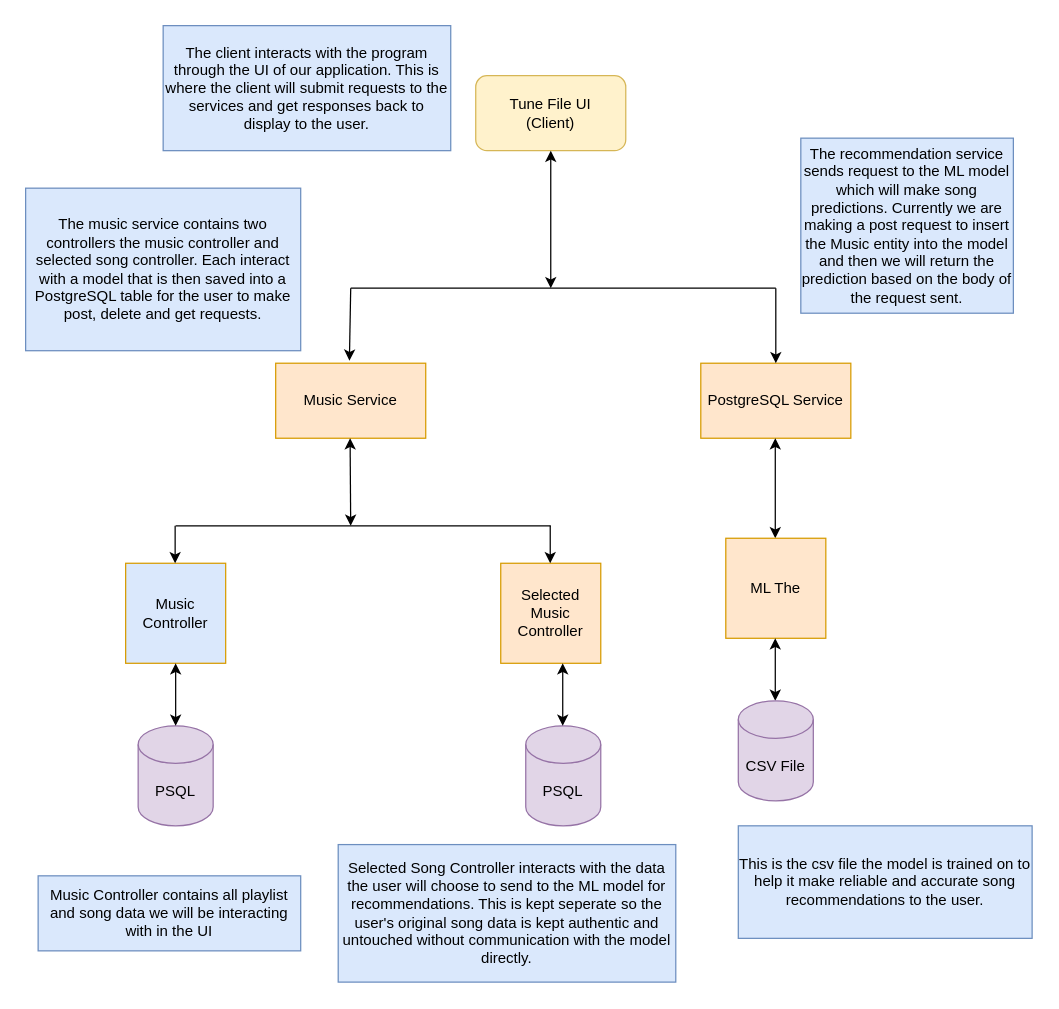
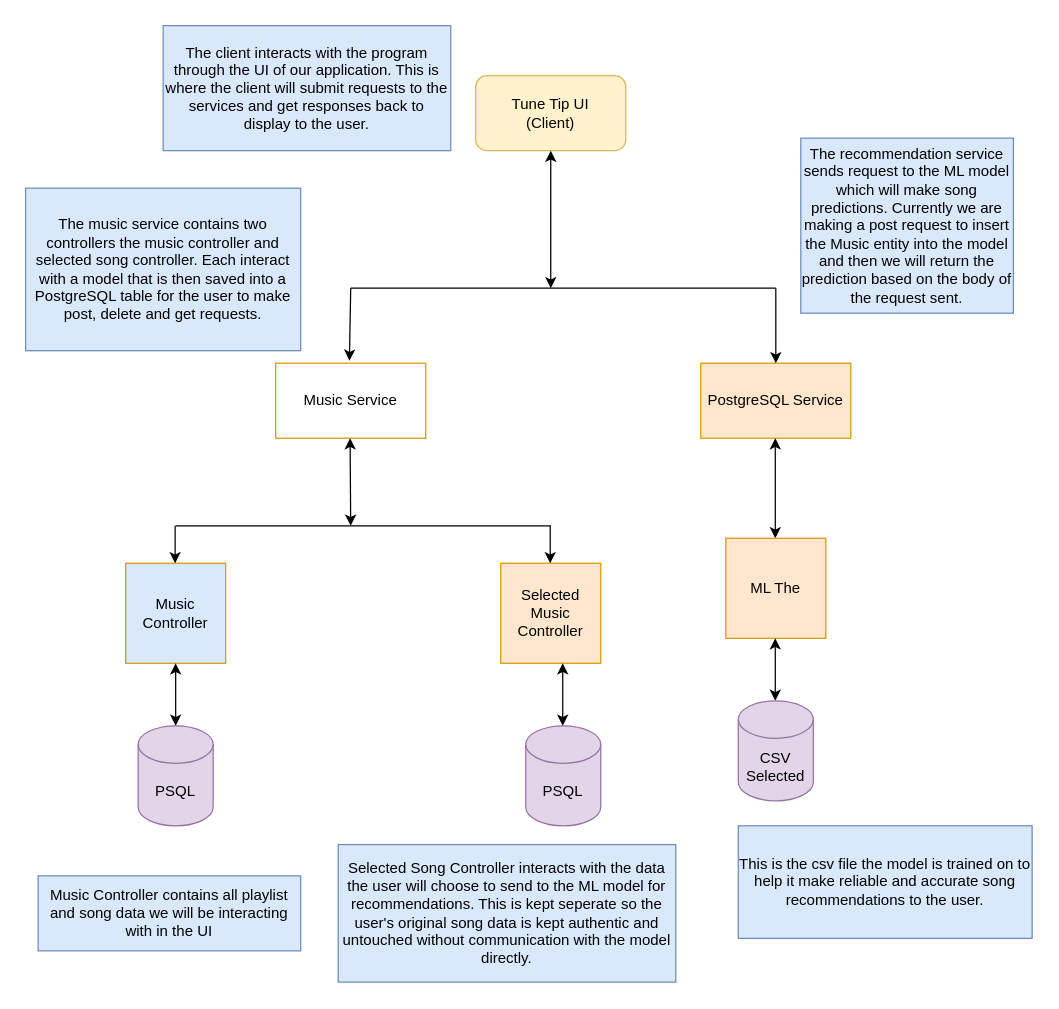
  <mxCell id="0" />
  <mxCell id="1" parent="0" />
- <mxCell id="2" value="Tune File UI&lt;br&gt;(Client)" style="rounded=1;whiteSpace=wrap;html=1;fillColor=#fff2cc;strokeColor=#d6b656;" vertex="1" parent="1"><mxGeometry x="380" y="60" width="120" height="60" as="geometry" /></mxCell>
+ <mxCell id="2" value="Tune Tip UI&lt;br&gt;(Client)" style="rounded=1;whiteSpace=wrap;html=1;fillColor=#fff2cc;strokeColor=#d6b656;" vertex="1" parent="1"><mxGeometry x="380" y="60" width="120" height="60" as="geometry" /></mxCell>
  <mxCell id="3" value="PostgreSQL Service" style="rounded=0;whiteSpace=wrap;html=1;fillColor=#ffe6cc;strokeColor=#d79b00;" vertex="1" parent="1"><mxGeometry x="560" y="290" width="120" height="60" as="geometry" /></mxCell>
  <mxCell id="4" value="" style="endArrow=classic;startArrow=classic;html=1;" edge="1" parent="1"><mxGeometry width="50" height="50" relative="1" as="geometry"><mxPoint x="440" y="230" as="sourcePoint" /><mxPoint x="440" y="120" as="targetPoint" /></mxGeometry></mxCell>
  <mxCell id="5" value="" style="endArrow=none;html=1;" edge="1" parent="1"><mxGeometry width="50" height="50" relative="1" as="geometry"><mxPoint x="280" y="230" as="sourcePoint" /><mxPoint x="620" y="230" as="targetPoint" /></mxGeometry></mxCell>
  <mxCell id="6" value="" style="endArrow=classic;html=1;entryX=0.408;entryY=-0.033;entryDx=0;entryDy=0;entryPerimeter=0;" edge="1" parent="1"><mxGeometry width="50" height="50" relative="1" as="geometry"><mxPoint x="280" y="230" as="sourcePoint" /><mxPoint x="278.96" y="288.02" as="targetPoint" /></mxGeometry></mxCell>
- <mxCell id="7" value="Music Service" style="rounded=0;whiteSpace=wrap;html=1;fillColor=#ffe6cc;strokeColor=#d79b00;" vertex="1" parent="1"><mxGeometry x="220" y="290" width="120" height="60" as="geometry" /></mxCell>
+ <mxCell id="7" value="Music Service" style="rounded=0;whiteSpace=wrap;html=1;fillColor=#ffffff;strokeColor=#d79b00;" vertex="1" parent="1"><mxGeometry x="220" y="290" width="120" height="60" as="geometry" /></mxCell>
  <mxCell id="8" value="" style="endArrow=classic;html=1;" edge="1" parent="1"><mxGeometry width="50" height="50" relative="1" as="geometry"><mxPoint x="620" y="230" as="sourcePoint" /><mxPoint x="620" y="290" as="targetPoint" /></mxGeometry></mxCell>
  <mxCell id="9" value="" style="endArrow=classic;startArrow=classic;html=1;" edge="1" parent="1"><mxGeometry width="50" height="50" relative="1" as="geometry"><mxPoint x="280" y="420" as="sourcePoint" /><mxPoint x="279.5" y="350" as="targetPoint" /></mxGeometry></mxCell>
  <mxCell id="10" value="Music Controller" style="whiteSpace=wrap;html=1;aspect=fixed;fillColor=#dae8fc;strokeColor=#d79b00;" vertex="1" parent="1"><mxGeometry x="100" y="450" width="80" height="80" as="geometry" /></mxCell>
  <mxCell id="11" value="Selected Music Controller" style="whiteSpace=wrap;html=1;aspect=fixed;fillColor=#ffe6cc;strokeColor=#d79b00;" vertex="1" parent="1"><mxGeometry x="400" y="450" width="80" height="80" as="geometry" /></mxCell>
  <mxCell id="12" value="" style="endArrow=none;html=1;" edge="1" parent="1"><mxGeometry width="50" height="50" relative="1" as="geometry"><mxPoint x="140" y="420" as="sourcePoint" /><mxPoint x="440" y="420" as="targetPoint" /></mxGeometry></mxCell>
  <mxCell id="13" value="" style="endArrow=classic;html=1;" edge="1" parent="1"><mxGeometry width="50" height="50" relative="1" as="geometry"><mxPoint x="439.58" y="420" as="sourcePoint" /><mxPoint x="439.58" y="450" as="targetPoint" /></mxGeometry></mxCell>
  <mxCell id="14" value="" style="endArrow=classic;html=1;" edge="1" parent="1"><mxGeometry width="50" height="50" relative="1" as="geometry"><mxPoint x="139.58" y="420" as="sourcePoint" /><mxPoint x="139.58" y="450" as="targetPoint" /></mxGeometry></mxCell>
  <mxCell id="15" value="PSQL" style="shape=cylinder3;whiteSpace=wrap;html=1;boundedLbl=1;backgroundOutline=1;size=15;fillColor=#e1d5e7;strokeColor=#9673a6;" vertex="1" parent="1"><mxGeometry x="420" y="580" width="60" height="80" as="geometry" /></mxCell>
  <mxCell id="16" value="PSQL" style="shape=cylinder3;whiteSpace=wrap;html=1;boundedLbl=1;backgroundOutline=1;size=15;fillColor=#e1d5e7;strokeColor=#9673a6;" vertex="1" parent="1"><mxGeometry x="110" y="580" width="60" height="80" as="geometry" /></mxCell>
  <mxCell id="17" value="" style="endArrow=classic;startArrow=classic;html=1;" edge="1" parent="1"><mxGeometry width="50" height="50" relative="1" as="geometry"><mxPoint x="619.58" y="430" as="sourcePoint" /><mxPoint x="619.58" y="350" as="targetPoint" /></mxGeometry></mxCell>
  <mxCell id="18" value="ML The" style="whiteSpace=wrap;html=1;aspect=fixed;fillColor=#ffe6cc;strokeColor=#d79b00;" vertex="1" parent="1"><mxGeometry x="580" y="430" width="80" height="80" as="geometry" /></mxCell>
  <mxCell id="19" value="" style="endArrow=classic;startArrow=classic;html=1;entryX=0.5;entryY=1;entryDx=0;entryDy=0;" edge="1" parent="1" target="10"><mxGeometry width="50" height="50" relative="1" as="geometry"><mxPoint x="140" y="580" as="sourcePoint" /><mxPoint x="140" y="540" as="targetPoint" /></mxGeometry></mxCell>
  <mxCell id="20" value="" style="endArrow=classic;startArrow=classic;html=1;entryX=0.5;entryY=1;entryDx=0;entryDy=0;" edge="1" parent="1"><mxGeometry width="50" height="50" relative="1" as="geometry"><mxPoint x="449.58" y="580" as="sourcePoint" /><mxPoint x="449.58" y="530" as="targetPoint" /></mxGeometry></mxCell>
  <mxCell id="21" value="" style="endArrow=classic;startArrow=classic;html=1;entryX=0.5;entryY=1;entryDx=0;entryDy=0;" edge="1" parent="1"><mxGeometry width="50" height="50" relative="1" as="geometry"><mxPoint x="619.58" y="560" as="sourcePoint" /><mxPoint x="619.58" y="510" as="targetPoint" /></mxGeometry></mxCell>
- <mxCell id="22" value="CSV File" style="shape=cylinder3;whiteSpace=wrap;html=1;boundedLbl=1;backgroundOutline=1;size=15;fillColor=#e1d5e7;strokeColor=#9673a6;" vertex="1" parent="1"><mxGeometry x="590" y="560" width="60" height="80" as="geometry" /></mxCell>
+ <mxCell id="22" value="CSV Selected" style="shape=cylinder3;whiteSpace=wrap;html=1;boundedLbl=1;backgroundOutline=1;size=15;fillColor=#e1d5e7;strokeColor=#9673a6;" vertex="1" parent="1"><mxGeometry x="590" y="560" width="60" height="80" as="geometry" /></mxCell>
  <mxCell id="23" value="The client interacts with the program through the UI of our application. This is where the client will submit requests to the services and get responses back to display to the user." style="text;html=1;strokeColor=#6c8ebf;fillColor=#dae8fc;align=center;verticalAlign=middle;whiteSpace=wrap;rounded=0;" vertex="1" parent="1"><mxGeometry x="130" y="20" width="230" height="100" as="geometry" /></mxCell>
  <mxCell id="24" value="The music service contains two controllers the music controller and selected song controller. Each interact with a model that is then saved into a PostgreSQL table for the user to make post, delete and get requests." style="text;html=1;strokeColor=#6c8ebf;fillColor=#dae8fc;align=center;verticalAlign=middle;whiteSpace=wrap;rounded=0;" vertex="1" parent="1"><mxGeometry x="20" y="150" width="220" height="130" as="geometry" /></mxCell>
  <mxCell id="25" value="Music Controller contains all playlist and song data we will be interacting with in the UI" style="text;html=1;strokeColor=#6c8ebf;fillColor=#dae8fc;align=center;verticalAlign=middle;whiteSpace=wrap;rounded=0;" vertex="1" parent="1"><mxGeometry x="30" y="700" width="210" height="60" as="geometry" /></mxCell>
  <mxCell id="26" value="Selected Song Controller interacts with the data the user will choose to send to the ML model for recommendations. This is kept seperate so the user's original song data is kept authentic and untouched without communication with the model directly." style="text;html=1;strokeColor=#6c8ebf;fillColor=#dae8fc;align=center;verticalAlign=middle;whiteSpace=wrap;rounded=0;" vertex="1" parent="1"><mxGeometry x="270" y="675" width="270" height="110" as="geometry" /></mxCell>
  <mxCell id="27" value="The recommendation service sends request to the ML model which will make song predictions. Currently we are making a post request to insert the Music entity into the model and then we will return the prediction based on the body of the request sent." style="text;html=1;strokeColor=#6c8ebf;fillColor=#dae8fc;align=center;verticalAlign=middle;whiteSpace=wrap;rounded=0;" vertex="1" parent="1"><mxGeometry x="640" y="110" width="170" height="140" as="geometry" /></mxCell>
  <mxCell id="28" value="This is the csv file the model is trained on to help it make reliable and accurate song recommendations to the user." style="text;html=1;align=center;verticalAlign=middle;whiteSpace=wrap;rounded=0;fillColor=#dae8fc;strokeColor=#6c8ebf;" vertex="1" parent="1"><mxGeometry x="590" y="660" width="235" height="90" as="geometry" /></mxCell>
